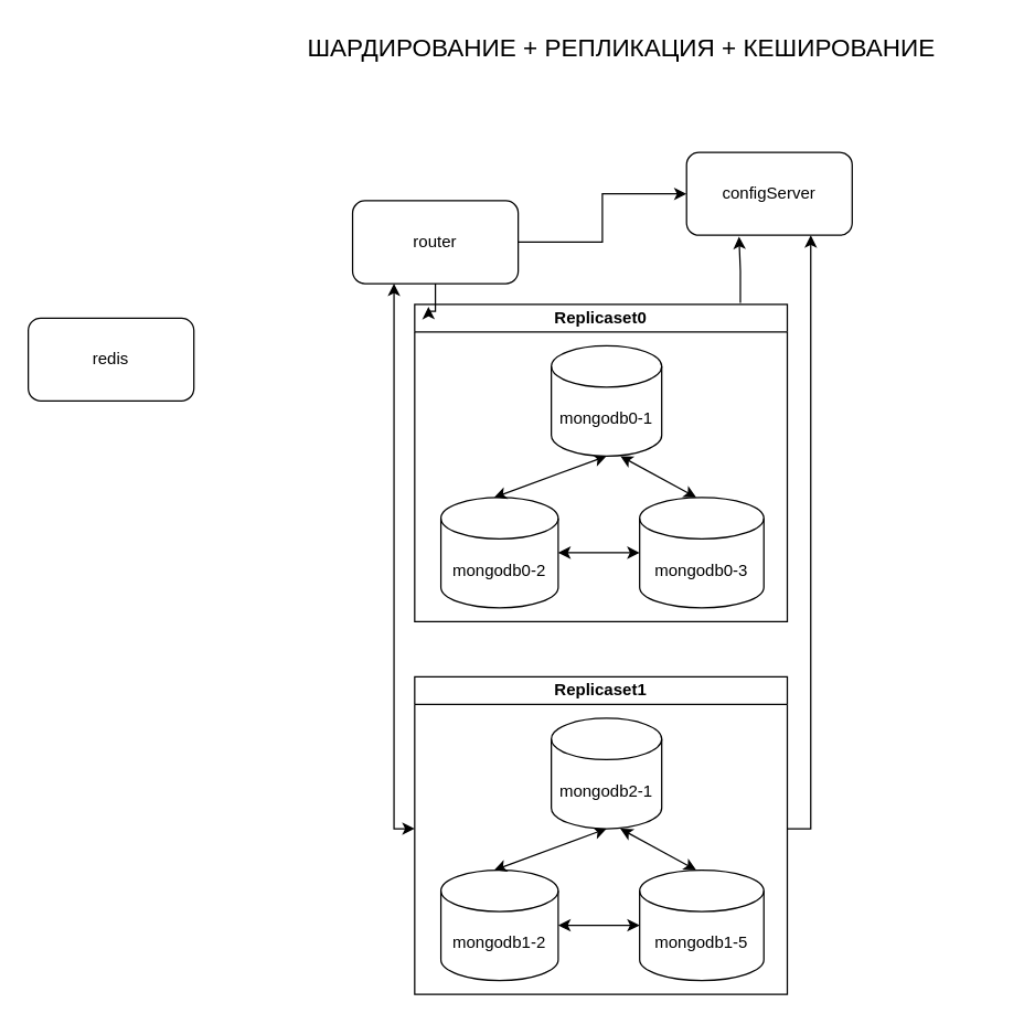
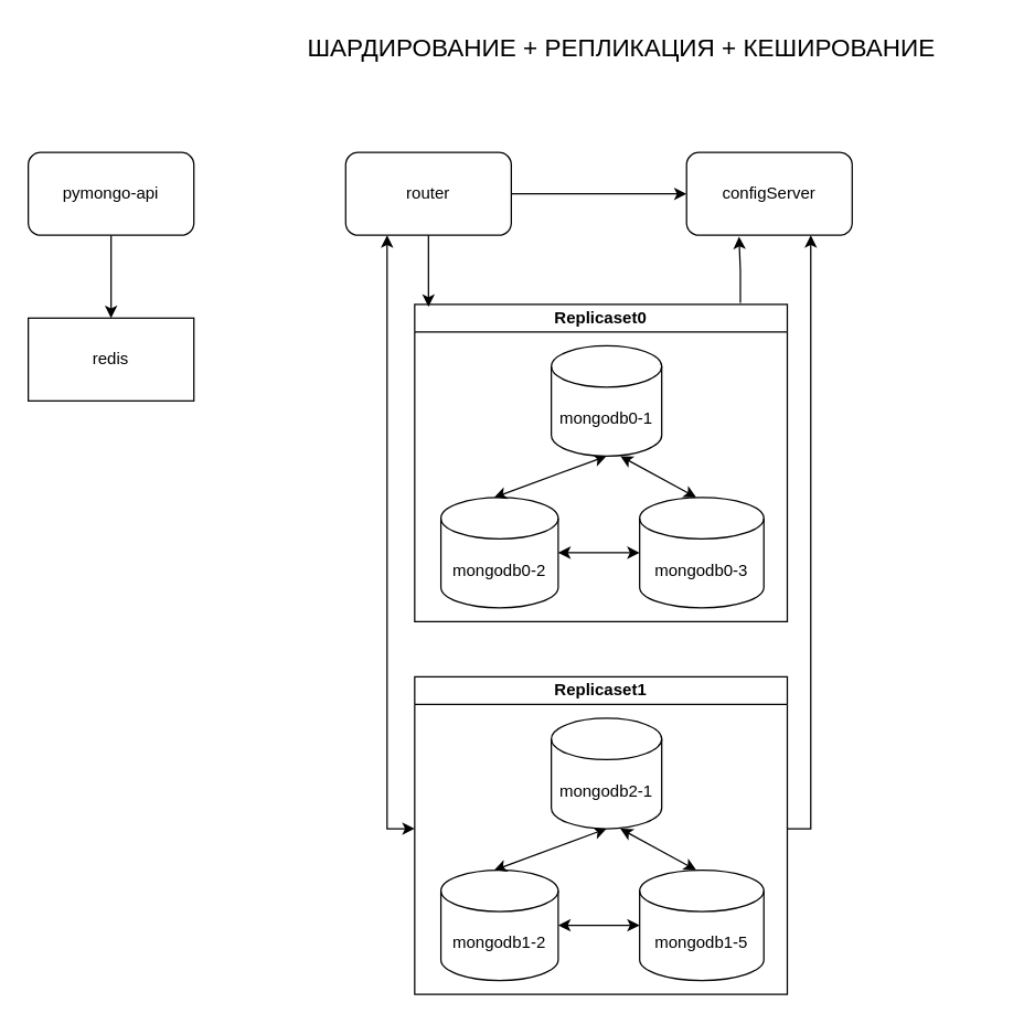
  <mxCell id="0" />
  <mxCell id="1" parent="0" />
+ <mxCell id="2" style="edgeStyle=orthogonalEdgeStyle;rounded=0;orthogonalLoop=1;jettySize=auto;html=1;entryX=0.5;entryY=0;entryDx=0;entryDy=0;" edge="1" parent="1" source="3" target="26"><mxGeometry relative="1" as="geometry" /></mxCell>
+ <mxCell id="3" value="pymongo-api" style="rounded=1;whiteSpace=wrap;html=1;" parent="1" vertex="1"><mxGeometry x="20" y="110" width="120" height="60" as="geometry" /></mxCell>
  <mxCell id="4" style="edgeStyle=orthogonalEdgeStyle;rounded=0;orthogonalLoop=1;jettySize=auto;html=1;entryX=0;entryY=0.5;entryDx=0;entryDy=0;" edge="1" parent="1" source="5" target="6"><mxGeometry relative="1" as="geometry" /></mxCell>
- <mxCell id="5" value="router" style="rounded=1;whiteSpace=wrap;html=1;" vertex="1" parent="1"><mxGeometry x="255" y="145" width="120" height="60" as="geometry" /></mxCell>
+ <mxCell id="5" value="router" style="rounded=1;whiteSpace=wrap;html=1;" vertex="1" parent="1"><mxGeometry x="250" y="110" width="120" height="60" as="geometry" /></mxCell>
  <mxCell id="6" value="configServer" style="rounded=1;whiteSpace=wrap;html=1;" vertex="1" parent="1"><mxGeometry x="497" y="110" width="120" height="60" as="geometry" /></mxCell>
  <mxCell id="7" value="" style="endArrow=classic;startArrow=classic;html=1;rounded=0;entryX=0.25;entryY=1;entryDx=0;entryDy=0;movable=1;resizable=1;rotatable=1;deletable=1;editable=1;locked=0;connectable=1;edgeStyle=elbowEdgeStyle;elbow=vertical;" edge="1" parent="1" target="5"><mxGeometry width="50" height="50" relative="1" as="geometry"><mxPoint x="300" y="600" as="sourcePoint" /><mxPoint x="400" y="340" as="targetPoint" /><Array as="points"><mxPoint x="320" y="600" /></Array></mxGeometry></mxCell>
  <mxCell id="8" style="edgeStyle=orthogonalEdgeStyle;rounded=0;orthogonalLoop=1;jettySize=auto;html=1;entryX=0.35;entryY=1.017;entryDx=0;entryDy=0;entryPerimeter=0;exitX=0.874;exitY=-0.004;exitDx=0;exitDy=0;exitPerimeter=0;" edge="1" parent="1" source="16"><mxGeometry relative="1" as="geometry"><mxPoint x="535" y="171.02" as="targetPoint" /></mxGeometry></mxCell>
  <mxCell id="9" style="edgeStyle=orthogonalEdgeStyle;rounded=0;orthogonalLoop=1;jettySize=auto;html=1;entryX=0.75;entryY=1;entryDx=0;entryDy=0;" edge="1" parent="1" target="6"><mxGeometry relative="1" as="geometry"><mxPoint x="570" y="600" as="sourcePoint" /><Array as="points"><mxPoint x="587" y="600" /></Array></mxGeometry></mxCell>
  <mxCell id="10" value="&lt;font style=&quot;font-size: 18px;&quot;&gt;ШАРДИРОВАНИЕ + РЕПЛИКАЦИЯ + КЕШИРОВАНИЕ&lt;br&gt;&lt;/font&gt;" style="text;strokeColor=none;align=center;fillColor=none;html=1;verticalAlign=middle;whiteSpace=wrap;rounded=0;" vertex="1" parent="1"><mxGeometry x="180" y="20" width="540" height="30" as="geometry" /></mxCell>
  <mxCell id="11" value="mongodb0-2" style="shape=cylinder3;whiteSpace=wrap;html=1;boundedLbl=1;backgroundOutline=1;size=15;" vertex="1" parent="1"><mxGeometry x="319" y="360" width="85" height="80" as="geometry" /></mxCell>
  <mxCell id="12" value="mongodb0-3" style="shape=cylinder3;whiteSpace=wrap;html=1;boundedLbl=1;backgroundOutline=1;size=15;" vertex="1" parent="1"><mxGeometry x="463" y="360" width="90" height="80" as="geometry" /></mxCell>
  <mxCell id="13" value="" style="endArrow=classic;startArrow=classic;html=1;rounded=0;entryX=0.5;entryY=1;entryDx=0;entryDy=0;entryPerimeter=0;exitX=0.5;exitY=0;exitDx=0;exitDy=0;exitPerimeter=0;" edge="1" parent="1" target="17"><mxGeometry width="50" height="50" relative="1" as="geometry"><mxPoint x="357.5" y="360" as="sourcePoint" /><mxPoint x="433" y="310" as="targetPoint" /></mxGeometry></mxCell>
  <mxCell id="14" value="" style="endArrow=classic;startArrow=classic;html=1;rounded=0;exitX=0.5;exitY=0;exitDx=0;exitDy=0;exitPerimeter=0;entryX=0.625;entryY=1;entryDx=0;entryDy=0;entryPerimeter=0;" edge="1" parent="1" target="17"><mxGeometry width="50" height="50" relative="1" as="geometry"><mxPoint x="504" y="360" as="sourcePoint" /><mxPoint x="433" y="310" as="targetPoint" /></mxGeometry></mxCell>
  <mxCell id="15" value="" style="endArrow=classic;startArrow=classic;html=1;rounded=0;exitX=1;exitY=0.5;exitDx=0;exitDy=0;exitPerimeter=0;entryX=0;entryY=0.5;entryDx=0;entryDy=0;entryPerimeter=0;" edge="1" parent="1" source="11" target="12"><mxGeometry width="50" height="50" relative="1" as="geometry"><mxPoint x="350" y="360" as="sourcePoint" /><mxPoint x="400" y="310" as="targetPoint" /></mxGeometry></mxCell>
  <mxCell id="16" value="Replicaset0" style="swimlane;whiteSpace=wrap;html=1;startSize=20;" vertex="1" parent="1"><mxGeometry x="300" y="220" width="270" height="230" as="geometry" /></mxCell>
  <mxCell id="17" value="mongodb0-1" style="shape=cylinder3;whiteSpace=wrap;html=1;boundedLbl=1;backgroundOutline=1;size=15;" parent="16" vertex="1"><mxGeometry x="99" y="30" width="80" height="80" as="geometry" /></mxCell>
  <mxCell id="18" style="edgeStyle=orthogonalEdgeStyle;rounded=0;orthogonalLoop=1;jettySize=auto;html=1;entryX=0.037;entryY=0.008;entryDx=0;entryDy=0;entryPerimeter=0;" edge="1" parent="1" source="5" target="16"><mxGeometry relative="1" as="geometry" /></mxCell>
  <mxCell id="19" value="mongodb1-2" style="shape=cylinder3;whiteSpace=wrap;html=1;boundedLbl=1;backgroundOutline=1;size=15;" vertex="1" parent="1"><mxGeometry x="319" y="630" width="85" height="80" as="geometry" /></mxCell>
  <mxCell id="20" value="mongodb1-5" style="shape=cylinder3;whiteSpace=wrap;html=1;boundedLbl=1;backgroundOutline=1;size=15;" vertex="1" parent="1"><mxGeometry x="463" y="630" width="90" height="80" as="geometry" /></mxCell>
  <mxCell id="21" value="" style="endArrow=classic;startArrow=classic;html=1;rounded=0;entryX=0.5;entryY=1;entryDx=0;entryDy=0;entryPerimeter=0;exitX=0.5;exitY=0;exitDx=0;exitDy=0;exitPerimeter=0;" edge="1" parent="1" target="25"><mxGeometry width="50" height="50" relative="1" as="geometry"><mxPoint x="357.5" y="630" as="sourcePoint" /><mxPoint x="433" y="580" as="targetPoint" /></mxGeometry></mxCell>
  <mxCell id="22" value="" style="endArrow=classic;startArrow=classic;html=1;rounded=0;exitX=0.5;exitY=0;exitDx=0;exitDy=0;exitPerimeter=0;entryX=0.625;entryY=1;entryDx=0;entryDy=0;entryPerimeter=0;" edge="1" parent="1" target="25"><mxGeometry width="50" height="50" relative="1" as="geometry"><mxPoint x="504" y="630" as="sourcePoint" /><mxPoint x="433" y="580" as="targetPoint" /></mxGeometry></mxCell>
  <mxCell id="23" value="" style="endArrow=classic;startArrow=classic;html=1;rounded=0;exitX=1;exitY=0.5;exitDx=0;exitDy=0;exitPerimeter=0;entryX=0;entryY=0.5;entryDx=0;entryDy=0;entryPerimeter=0;" edge="1" parent="1" source="19" target="20"><mxGeometry width="50" height="50" relative="1" as="geometry"><mxPoint x="350" y="630" as="sourcePoint" /><mxPoint x="400" y="580" as="targetPoint" /></mxGeometry></mxCell>
  <mxCell id="24" value="Replicaset1" style="swimlane;whiteSpace=wrap;html=1;startSize=20;" vertex="1" parent="1"><mxGeometry x="300" y="490" width="270" height="230" as="geometry" /></mxCell>
  <mxCell id="25" value="mongodb2-1" style="shape=cylinder3;whiteSpace=wrap;html=1;boundedLbl=1;backgroundOutline=1;size=15;" vertex="1" parent="24"><mxGeometry x="99" y="30" width="80" height="80" as="geometry" /></mxCell>
- <mxCell id="26" value="redis" style="rounded=1;whiteSpace=wrap;html=1;" vertex="1" parent="1"><mxGeometry x="20" y="230" width="120" height="60" as="geometry" /></mxCell>
+ <mxCell id="26" value="redis" style="whiteSpace=wrap;html=1;rounded=0;" vertex="1" parent="1"><mxGeometry x="20" y="230" width="120" height="60" as="geometry" /></mxCell>
